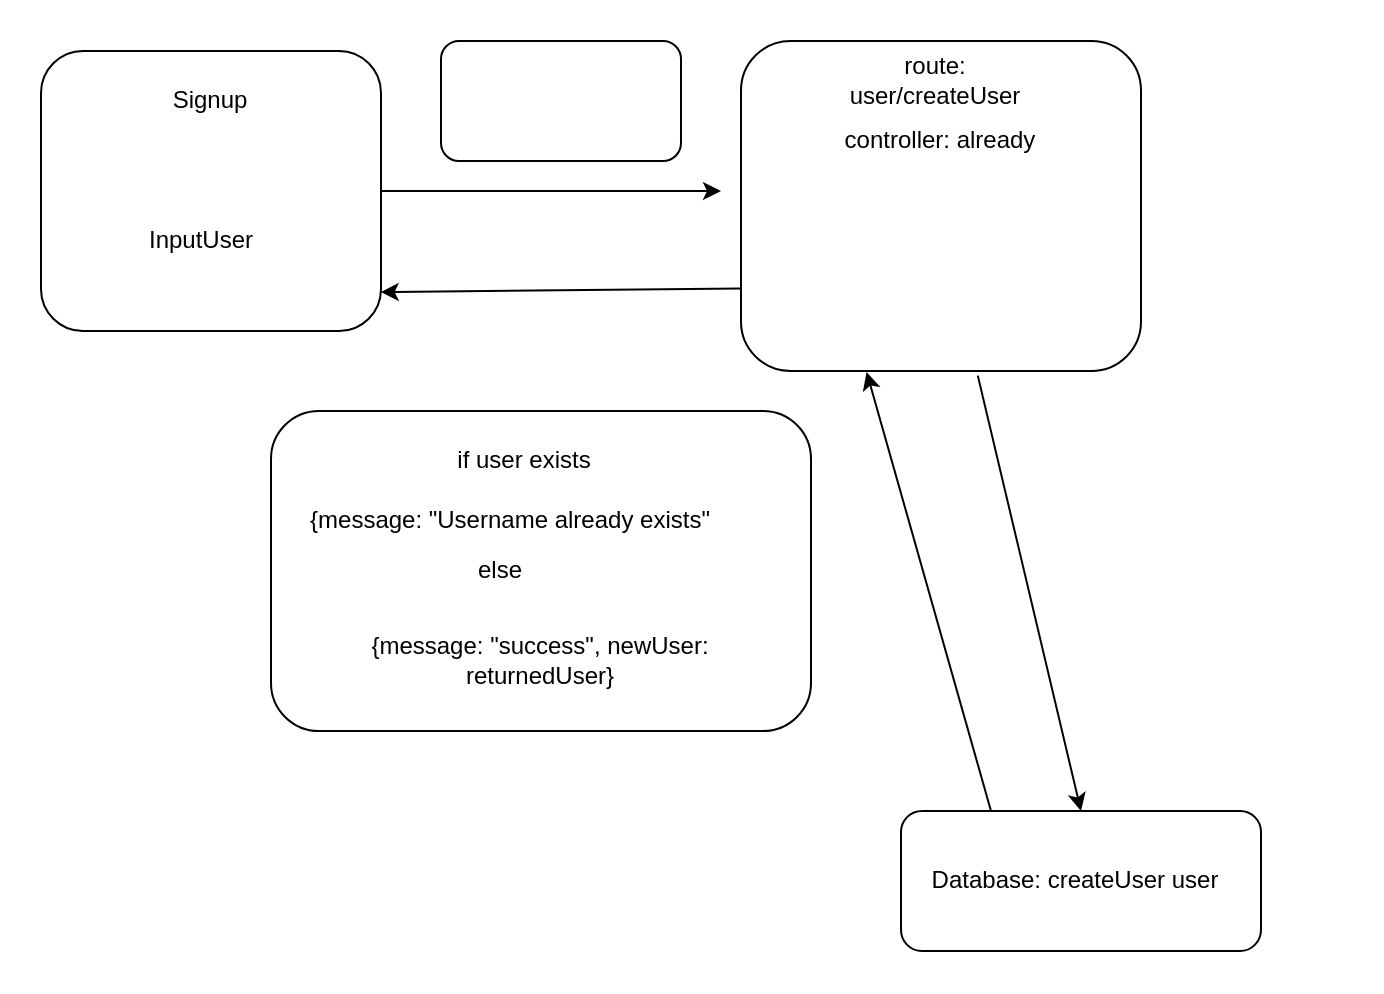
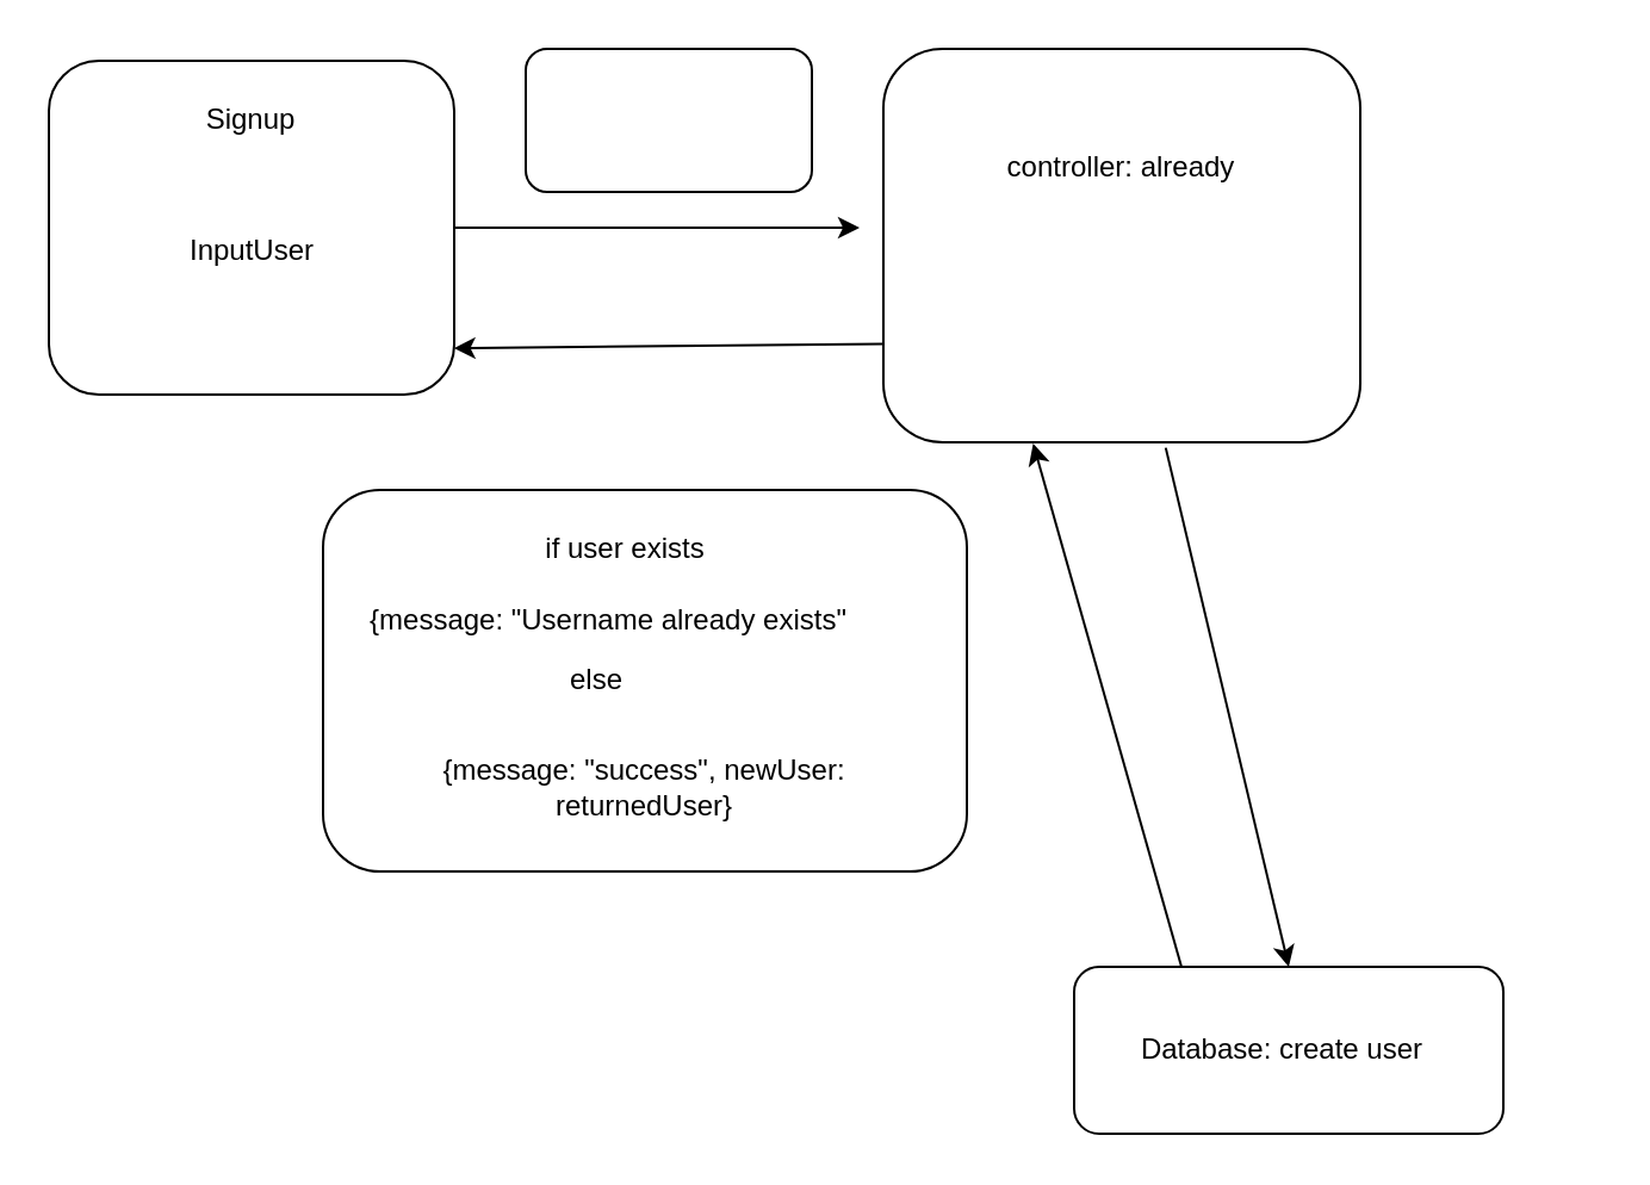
  <mxCell id="0" />
  <mxCell id="1" parent="0" />
  <mxCell id="2" value="" style="rounded=1;whiteSpace=wrap;html=1;" vertex="1" parent="1"><mxGeometry x="20" y="25" width="170" height="140" as="geometry" /></mxCell>
  <mxCell id="3" value="Signup" style="text;html=1;strokeColor=none;fillColor=none;align=center;verticalAlign=middle;whiteSpace=wrap;rounded=0;" vertex="1" parent="1"><mxGeometry x="75" y="35" width="60" height="30" as="geometry" /></mxCell>
- <mxCell id="4" value="InputUser" style="text;html=1;strokeColor=none;fillColor=none;align=center;verticalAlign=middle;whiteSpace=wrap;rounded=0;" vertex="1" parent="1"><mxGeometry x="52.5" y="80" width="95" height="80" as="geometry" /></mxCell>
+ <mxCell id="4" value="InputUser" style="text;html=1;strokeColor=none;fillColor=none;align=center;verticalAlign=middle;whiteSpace=wrap;rounded=0;" vertex="1" parent="1"><mxGeometry x="57.5" y="65" width="95" height="80" as="geometry" /></mxCell>
  <mxCell id="5" value="" style="endArrow=classic;html=1;exitX=1;exitY=0.5;exitDx=0;exitDy=0;" edge="1" parent="1" source="2"><mxGeometry width="50" height="50" relative="1" as="geometry"><mxPoint x="520" y="385" as="sourcePoint" /><mxPoint x="360" y="95" as="targetPoint" /></mxGeometry></mxCell>
  <mxCell id="6" value="" style="rounded=1;whiteSpace=wrap;html=1;" vertex="1" parent="1"><mxGeometry x="220" y="20" width="120" height="60" as="geometry" /></mxCell>
  <mxCell id="7" value="" style="rounded=1;whiteSpace=wrap;html=1;" vertex="1" parent="1"><mxGeometry x="370" y="20" width="200" height="165" as="geometry" /></mxCell>
  <mxCell id="8" value="controller: already" style="text;html=1;strokeColor=none;fillColor=none;align=center;verticalAlign=middle;whiteSpace=wrap;rounded=0;" vertex="1" parent="1"><mxGeometry x="395" y="55" width="150" height="30" as="geometry" /></mxCell>
- <mxCell id="9" value="route: user/createUser" style="text;html=1;strokeColor=none;fillColor=none;align=center;verticalAlign=middle;whiteSpace=wrap;rounded=0;" vertex="1" parent="1"><mxGeometry x="410" y="25" width="115" height="30" as="geometry" /></mxCell>
  <mxCell id="10" value="" style="endArrow=classic;html=1;exitX=0;exitY=0.75;exitDx=0;exitDy=0;entryX=0.999;entryY=0.861;entryDx=0;entryDy=0;entryPerimeter=0;" edge="1" parent="1" source="7" target="2"><mxGeometry width="50" height="50" relative="1" as="geometry"><mxPoint x="390" y="275" as="sourcePoint" /><mxPoint x="440" y="225" as="targetPoint" /></mxGeometry></mxCell>
  <mxCell id="11" value="" style="rounded=1;whiteSpace=wrap;html=1;" vertex="1" parent="1"><mxGeometry x="135" y="205" width="270" height="160" as="geometry" /></mxCell>
  <mxCell id="12" value="if user exists" style="text;html=1;strokeColor=none;fillColor=none;align=center;verticalAlign=middle;whiteSpace=wrap;rounded=0;" vertex="1" parent="1"><mxGeometry x="152.5" y="215" width="217.5" height="30" as="geometry" /></mxCell>
  <mxCell id="13" value="{message: &quot;Username already exists&quot;" style="text;html=1;strokeColor=none;fillColor=none;align=center;verticalAlign=middle;whiteSpace=wrap;rounded=0;" vertex="1" parent="1"><mxGeometry x="150" y="245" width="210" height="30" as="geometry" /></mxCell>
  <mxCell id="14" value="" style="rounded=1;whiteSpace=wrap;html=1;" vertex="1" parent="1"><mxGeometry x="450" y="405" width="180" height="70" as="geometry" /></mxCell>
  <mxCell id="15" value="" style="endArrow=classic;html=1;exitX=0.592;exitY=1.014;exitDx=0;exitDy=0;exitPerimeter=0;entryX=0.5;entryY=0;entryDx=0;entryDy=0;" edge="1" parent="1" source="7" target="14"><mxGeometry width="50" height="50" relative="1" as="geometry"><mxPoint x="540" y="375" as="sourcePoint" /><mxPoint x="590" y="325" as="targetPoint" /></mxGeometry></mxCell>
- <mxCell id="16" value="Database: createUser user" style="text;html=1;strokeColor=none;fillColor=none;align=center;verticalAlign=middle;whiteSpace=wrap;rounded=0;" vertex="1" parent="1"><mxGeometry x="405" y="425" width="265" height="30" as="geometry" /></mxCell>
+ <mxCell id="16" value="Database: create user" style="text;html=1;strokeColor=none;fillColor=none;align=center;verticalAlign=middle;whiteSpace=wrap;rounded=0;" vertex="1" parent="1"><mxGeometry x="405" y="425" width="265" height="30" as="geometry" /></mxCell>
  <mxCell id="17" value="" style="endArrow=classic;html=1;exitX=0.25;exitY=0;exitDx=0;exitDy=0;entryX=0.314;entryY=1.003;entryDx=0;entryDy=0;entryPerimeter=0;" edge="1" parent="1" source="14" target="7"><mxGeometry width="50" height="50" relative="1" as="geometry"><mxPoint x="510" y="425" as="sourcePoint" /><mxPoint x="560" y="375" as="targetPoint" /></mxGeometry></mxCell>
  <mxCell id="18" value="else" style="text;html=1;strokeColor=none;fillColor=none;align=center;verticalAlign=middle;whiteSpace=wrap;rounded=0;" vertex="1" parent="1"><mxGeometry x="220" y="270" width="60" height="30" as="geometry" /></mxCell>
  <mxCell id="19" value="{message: &quot;success&quot;, newUser: returnedUser}" style="text;html=1;strokeColor=none;fillColor=none;align=center;verticalAlign=middle;whiteSpace=wrap;rounded=0;" vertex="1" parent="1"><mxGeometry x="150" y="315" width="240" height="30" as="geometry" /></mxCell>
